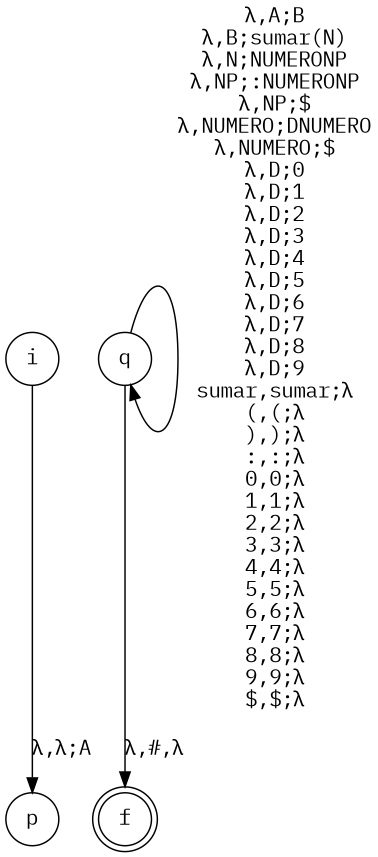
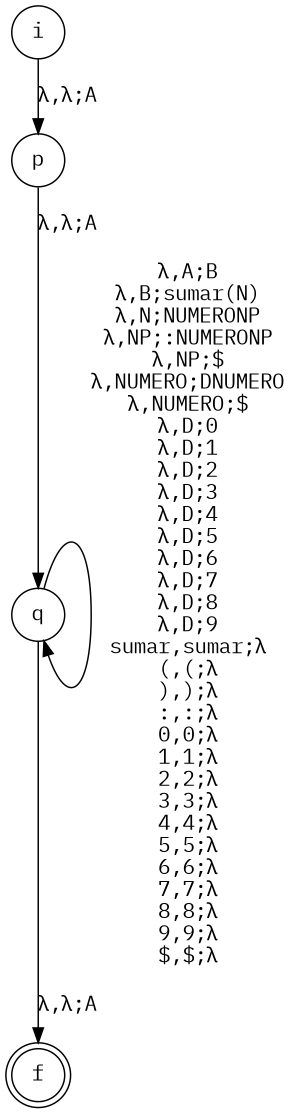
  digraph {
    fontname="IBM Plex Mono"
    rankdir=TB
    node [fontname="IBM Plex Mono" shape=circle]
    edge [fontname="IBM Plex Mono"]
    i
    p
    q
    f [shape=doublecircle]
    i -> p [label="λ,λ;A"]
+   p -> q [label="λ,λ;A"]
    q -> q [label="λ,A;B\nλ,B;sumar(N)\nλ,N;NUMERONP\nλ,NP;:NUMERONP\nλ,NP;$\nλ,NUMERO;DNUMERO\nλ,NUMERO;$\nλ,D;0\nλ,D;1\nλ,D;2\nλ,D;3\nλ,D;4\nλ,D;5\nλ,D;6\nλ,D;7\nλ,D;8\nλ,D;9\nsumar,sumar;λ\n(,(;λ\n),);λ\n:,:;λ\n0,0;λ\n1,1;λ\n2,2;λ\n3,3;λ\n4,4;λ\n5,5;λ\n6,6;λ\n7,7;λ\n8,8;λ\n9,9;λ\n$,$;λ"]
-   q -> f [label="λ,#,λ"]
+   q -> f [label="λ,λ;A"]
  }
